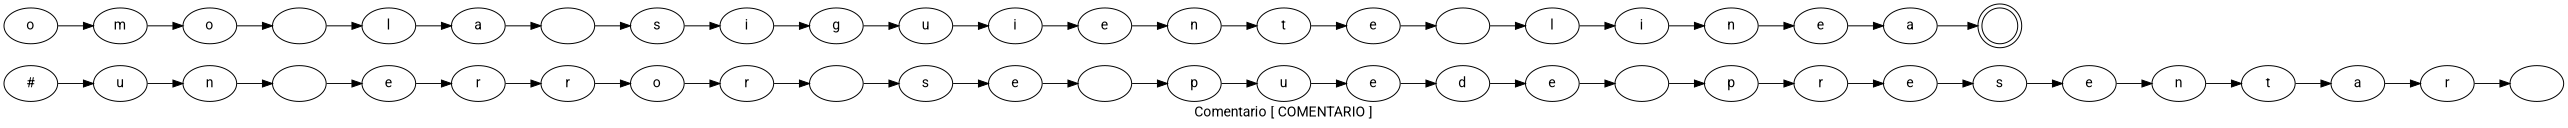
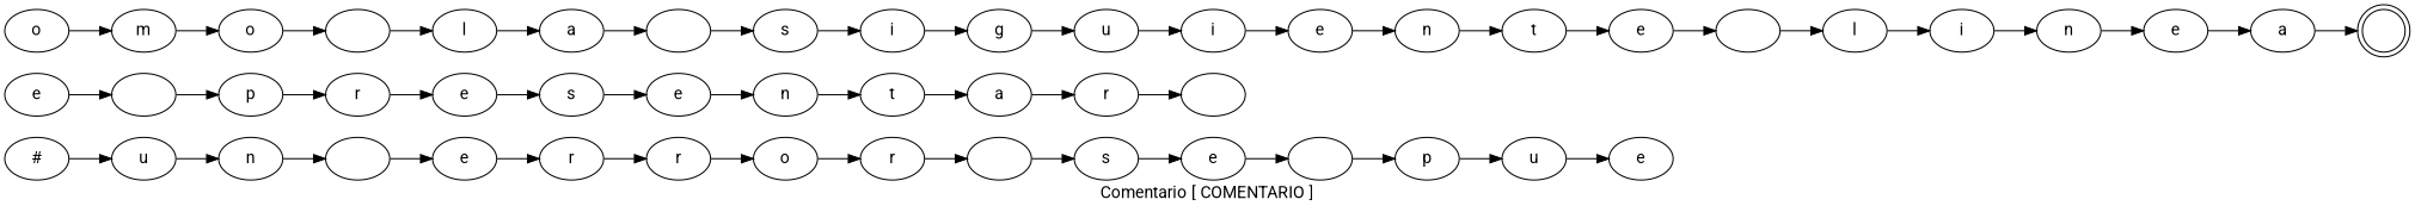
  digraph {
    fontname=Roboto
    label="Comentario [ COMENTARIO ]"
    rankdir=LR
    node [fontname=Roboto]
    edge [fontname=Roboto]
    n1 [label="#"]
    n2 [label=u]
    n3 [label=n]
    n4 [label=" "]
    n5 [label=e]
    n6 [label=r]
    n7 [label=r]
    n8 [label=o]
    n9 [label=r]
    n10 [label=" "]
    n11 [label=s]
    n12 [label=e]
    n13 [label=" "]
    n14 [label=p]
    n15 [label=u]
    n16 [label=e]
-   n17 [label=d]
    n18 [label=e]
    n19 [label=" "]
    n20 [label=p]
    n21 [label=r]
    n22 [label=e]
    n23 [label=s]
    n24 [label=e]
    n25 [label=n]
    n26 [label=t]
    n27 [label=a]
    n28 [label=r]
    n29 [label=" "]
    n30 [label=o]
    n31 [label=m]
    n32 [label=o]
    n33 [label=" "]
    n34 [label=l]
    n35 [label=a]
    n36 [label=" "]
    n37 [label=s]
    n38 [label=i]
    n39 [label=g]
    n40 [label=u]
    n41 [label=i]
    n42 [label=e]
    n43 [label=n]
    n44 [label=t]
    n45 [label=e]
    n46 [label=" "]
    n47 [label=l]
    n48 [label=i]
    n49 [label=n]
    n50 [label=e]
    n51 [label=a]
    n52 [label="" shape=doublecircle]
    n1 -> n2
    n2 -> n3
    n3 -> n4
    n4 -> n5
    n5 -> n6
    n6 -> n7
    n7 -> n8
    n8 -> n9
    n9 -> n10
    n10 -> n11
    n11 -> n12
    n12 -> n13
    n13 -> n14
    n14 -> n15
    n15 -> n16
-   n16 -> n17
-   n17 -> n18
    n18 -> n19
    n19 -> n20
    n20 -> n21
    n21 -> n22
    n22 -> n23
    n23 -> n24
    n24 -> n25
    n25 -> n26
    n26 -> n27
    n27 -> n28
    n28 -> n29
    n30 -> n31
    n31 -> n32
    n32 -> n33
    n33 -> n34
    n34 -> n35
    n35 -> n36
    n36 -> n37
    n37 -> n38
    n38 -> n39
    n39 -> n40
    n40 -> n41
    n41 -> n42
    n42 -> n43
    n43 -> n44
    n44 -> n45
    n45 -> n46
    n46 -> n47
    n47 -> n48
    n48 -> n49
    n49 -> n50
    n50 -> n51
    n51 -> n52
  }
